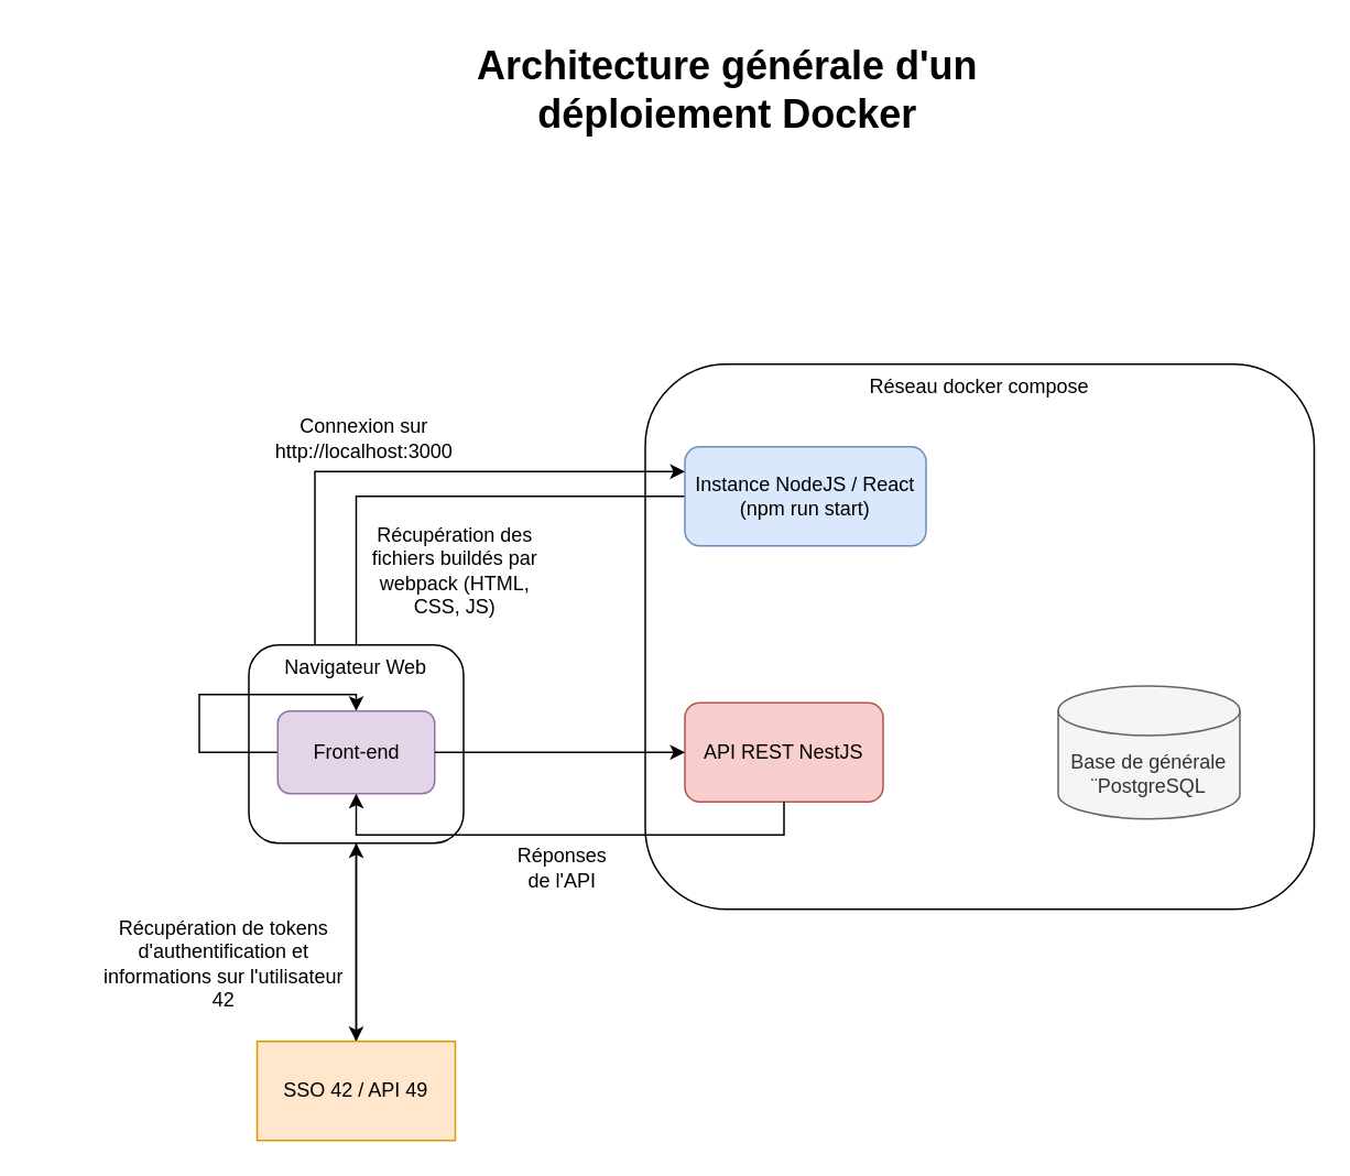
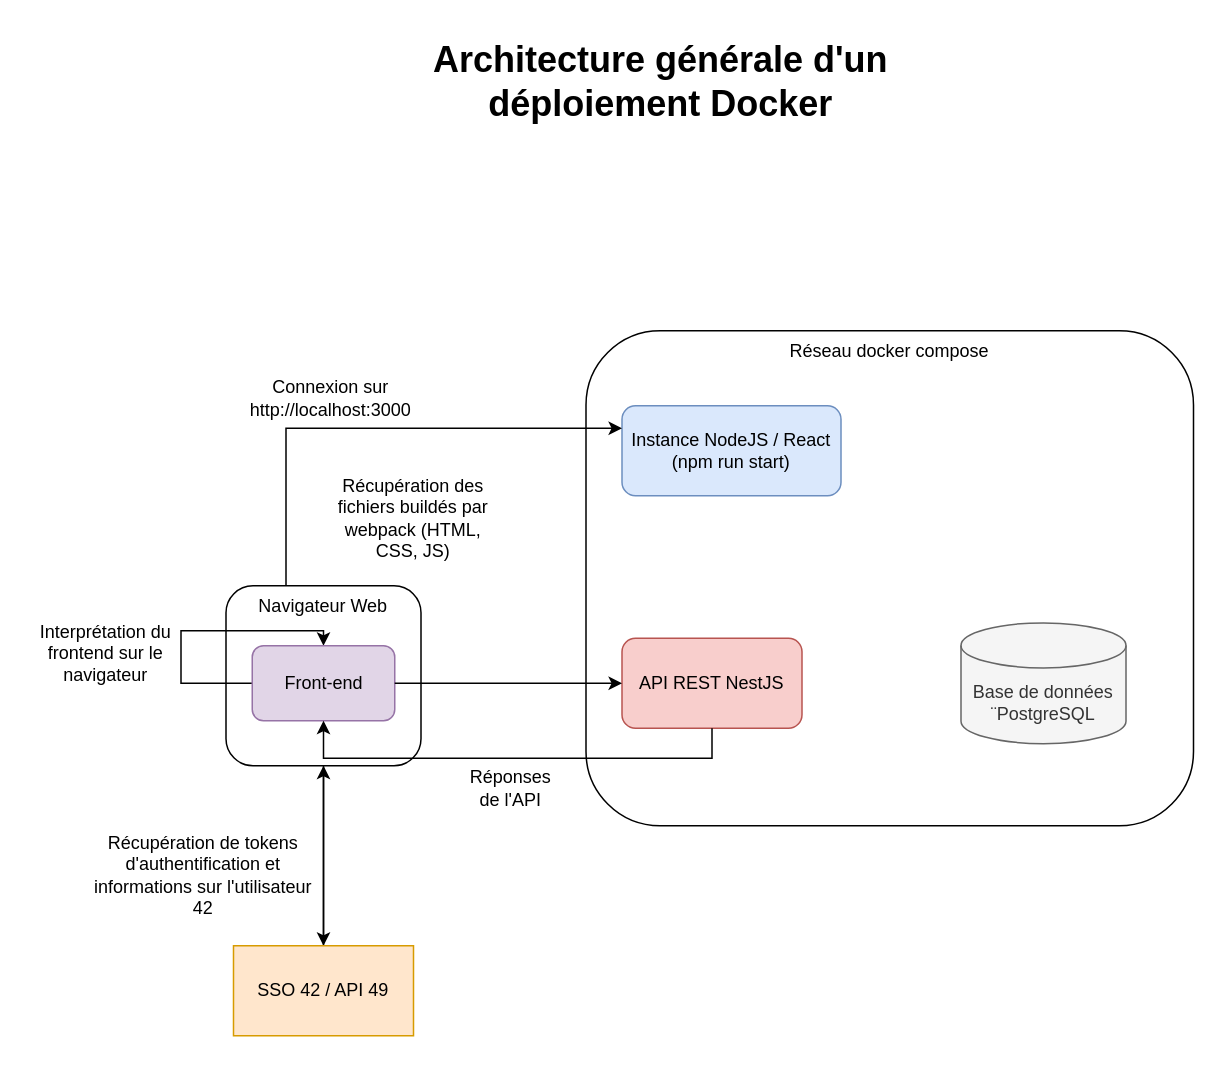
  <mxCell id="0" />
  <mxCell id="1" parent="0" />
  <mxCell id="2" value="Réseau docker compose" style="rounded=1;whiteSpace=wrap;html=1;fillColor=none;verticalAlign=top;" parent="1" vertex="1"><mxGeometry x="390" y="220" width="405" height="330" as="geometry" /></mxCell>
- <mxCell id="3" value="Base de générale ¨PostgreSQL" style="shape=cylinder3;whiteSpace=wrap;html=1;boundedLbl=1;backgroundOutline=1;size=15;fillColor=#f5f5f5;fontColor=#333333;strokeColor=#666666;" parent="1" vertex="1"><mxGeometry x="640" y="414.75" width="110" height="80.5" as="geometry" /></mxCell>
+ <mxCell id="3" value="Base de données ¨PostgreSQL" style="shape=cylinder3;whiteSpace=wrap;html=1;boundedLbl=1;backgroundOutline=1;size=15;fillColor=#f5f5f5;fontColor=#333333;strokeColor=#666666;" parent="1" vertex="1"><mxGeometry x="640" y="414.75" width="110" height="80.5" as="geometry" /></mxCell>
  <mxCell id="4" value="API REST NestJS" style="rounded=1;whiteSpace=wrap;html=1;fillColor=#f8cecc;strokeColor=#b85450;" parent="1" vertex="1"><mxGeometry x="414" y="425" width="120" height="60" as="geometry" /></mxCell>
- <mxCell id="5" style="edgeStyle=orthogonalEdgeStyle;rounded=0;orthogonalLoop=1;jettySize=auto;html=1;" parent="1" source="6" target="18" edge="1"><mxGeometry relative="1" as="geometry" /></mxCell>
  <mxCell id="6" value="Instance NodeJS / React&lt;br&gt;(npm run start)" style="rounded=1;whiteSpace=wrap;html=1;fillColor=#dae8fc;strokeColor=#6c8ebf;" parent="1" vertex="1"><mxGeometry x="414" y="270" width="146" height="60" as="geometry" /></mxCell>
  <mxCell id="7" style="edgeStyle=orthogonalEdgeStyle;rounded=0;orthogonalLoop=1;jettySize=auto;html=1;exitX=0.5;exitY=1;exitDx=0;exitDy=0;entryX=0.5;entryY=0;entryDx=0;entryDy=0;" parent="1" source="9" target="12" edge="1"><mxGeometry relative="1" as="geometry" /></mxCell>
  <mxCell id="8" style="edgeStyle=orthogonalEdgeStyle;rounded=0;orthogonalLoop=1;jettySize=auto;html=1;entryX=0;entryY=0.25;entryDx=0;entryDy=0;exitX=0.25;exitY=0;exitDx=0;exitDy=0;" parent="1" source="9" target="6" edge="1"><mxGeometry relative="1" as="geometry"><Array as="points"><mxPoint x="190" y="285" /></Array></mxGeometry></mxCell>
  <mxCell id="9" value="Navigateur Web" style="rounded=1;whiteSpace=wrap;html=1;verticalAlign=top;" parent="1" vertex="1"><mxGeometry x="150" y="390" width="130" height="120" as="geometry" /></mxCell>
  <mxCell id="10" value="&lt;h1&gt;Architecture générale d'un déploiement Docker&lt;/h1&gt;" style="text;html=1;strokeColor=none;fillColor=none;spacing=5;spacingTop=-20;whiteSpace=wrap;overflow=hidden;rounded=0;align=center;" parent="1" vertex="1"><mxGeometry x="255" y="20" width="370" height="120" as="geometry" /></mxCell>
  <mxCell id="11" value="" style="edgeStyle=orthogonalEdgeStyle;rounded=0;orthogonalLoop=1;jettySize=auto;html=1;" parent="1" source="12" target="9" edge="1"><mxGeometry relative="1" as="geometry" /></mxCell>
  <mxCell id="12" value="SSO 42 / API 49" style="rounded=0;whiteSpace=wrap;html=1;fillColor=#ffe6cc;strokeColor=#d79b00;" parent="1" vertex="1"><mxGeometry x="155" y="630" width="120" height="60" as="geometry" /></mxCell>
  <mxCell id="13" value="Connexion sur http://localhost:3000" style="text;html=1;strokeColor=none;fillColor=none;align=center;verticalAlign=middle;whiteSpace=wrap;rounded=0;" parent="1" vertex="1"><mxGeometry x="155" y="250" width="130" height="30" as="geometry" /></mxCell>
  <mxCell id="14" value="Récupération des fichiers buildés par webpack (HTML, CSS, JS)" style="text;html=1;strokeColor=none;fillColor=none;align=center;verticalAlign=middle;whiteSpace=wrap;rounded=0;" parent="1" vertex="1"><mxGeometry x="220" y="320" width="110" height="50" as="geometry" /></mxCell>
+ <mxCell id="15" value="Interprétation du frontend sur le navigateur" style="text;html=1;strokeColor=none;fillColor=none;align=center;verticalAlign=middle;whiteSpace=wrap;rounded=0;" parent="1" vertex="1"><mxGeometry x="20" y="420" width="100" height="30" as="geometry" /></mxCell>
  <mxCell id="16" value="Récupération de tokens d'authentification et informations sur l'utilisateur 42" style="text;html=1;strokeColor=none;fillColor=none;align=center;verticalAlign=middle;whiteSpace=wrap;rounded=0;" parent="1" vertex="1"><mxGeometry y="545" width="150" height="75" as="geometry" x="60" /></mxCell>
  <mxCell id="17" style="edgeStyle=orthogonalEdgeStyle;rounded=0;orthogonalLoop=1;jettySize=auto;html=1;entryX=0.5;entryY=0;entryDx=0;entryDy=0;" parent="1" source="18" target="18" edge="1"><mxGeometry relative="1" as="geometry"><mxPoint x="100" y="400" as="targetPoint" /><Array as="points"><mxPoint x="120" y="455" /><mxPoint x="120" y="420" /><mxPoint x="215" y="420" /></Array></mxGeometry></mxCell>
  <mxCell id="18" value="Front-end" style="rounded=1;whiteSpace=wrap;html=1;fillColor=#e1d5e7;strokeColor=#9673a6;" parent="1" vertex="1"><mxGeometry x="167.5" y="430" width="95" height="50" as="geometry" /></mxCell>
  <mxCell id="19" value="" style="endArrow=classic;html=1;rounded=0;exitX=1;exitY=0.5;exitDx=0;exitDy=0;entryX=0;entryY=0.5;entryDx=0;entryDy=0;" parent="1" source="18" target="4" edge="1"><mxGeometry width="50" height="50" relative="1" as="geometry"><mxPoint x="330" y="610" as="sourcePoint" /><mxPoint x="380" y="560" as="targetPoint" /></mxGeometry></mxCell>
  <mxCell id="20" style="edgeStyle=orthogonalEdgeStyle;rounded=0;orthogonalLoop=1;jettySize=auto;html=1;entryX=0.5;entryY=1;entryDx=0;entryDy=0;" parent="1" source="4" target="18" edge="1"><mxGeometry relative="1" as="geometry"><mxPoint x="474" y="540" as="targetPoint" /><Array as="points"><mxPoint x="474" y="505" /><mxPoint x="215" y="505" /></Array></mxGeometry></mxCell>
  <mxCell id="21" value="Réponses de l'API" style="text;html=1;strokeColor=none;fillColor=none;align=center;verticalAlign=middle;whiteSpace=wrap;rounded=0;" parent="1" vertex="1"><mxGeometry x="310" y="510" width="60" height="30" as="geometry" /></mxCell>
